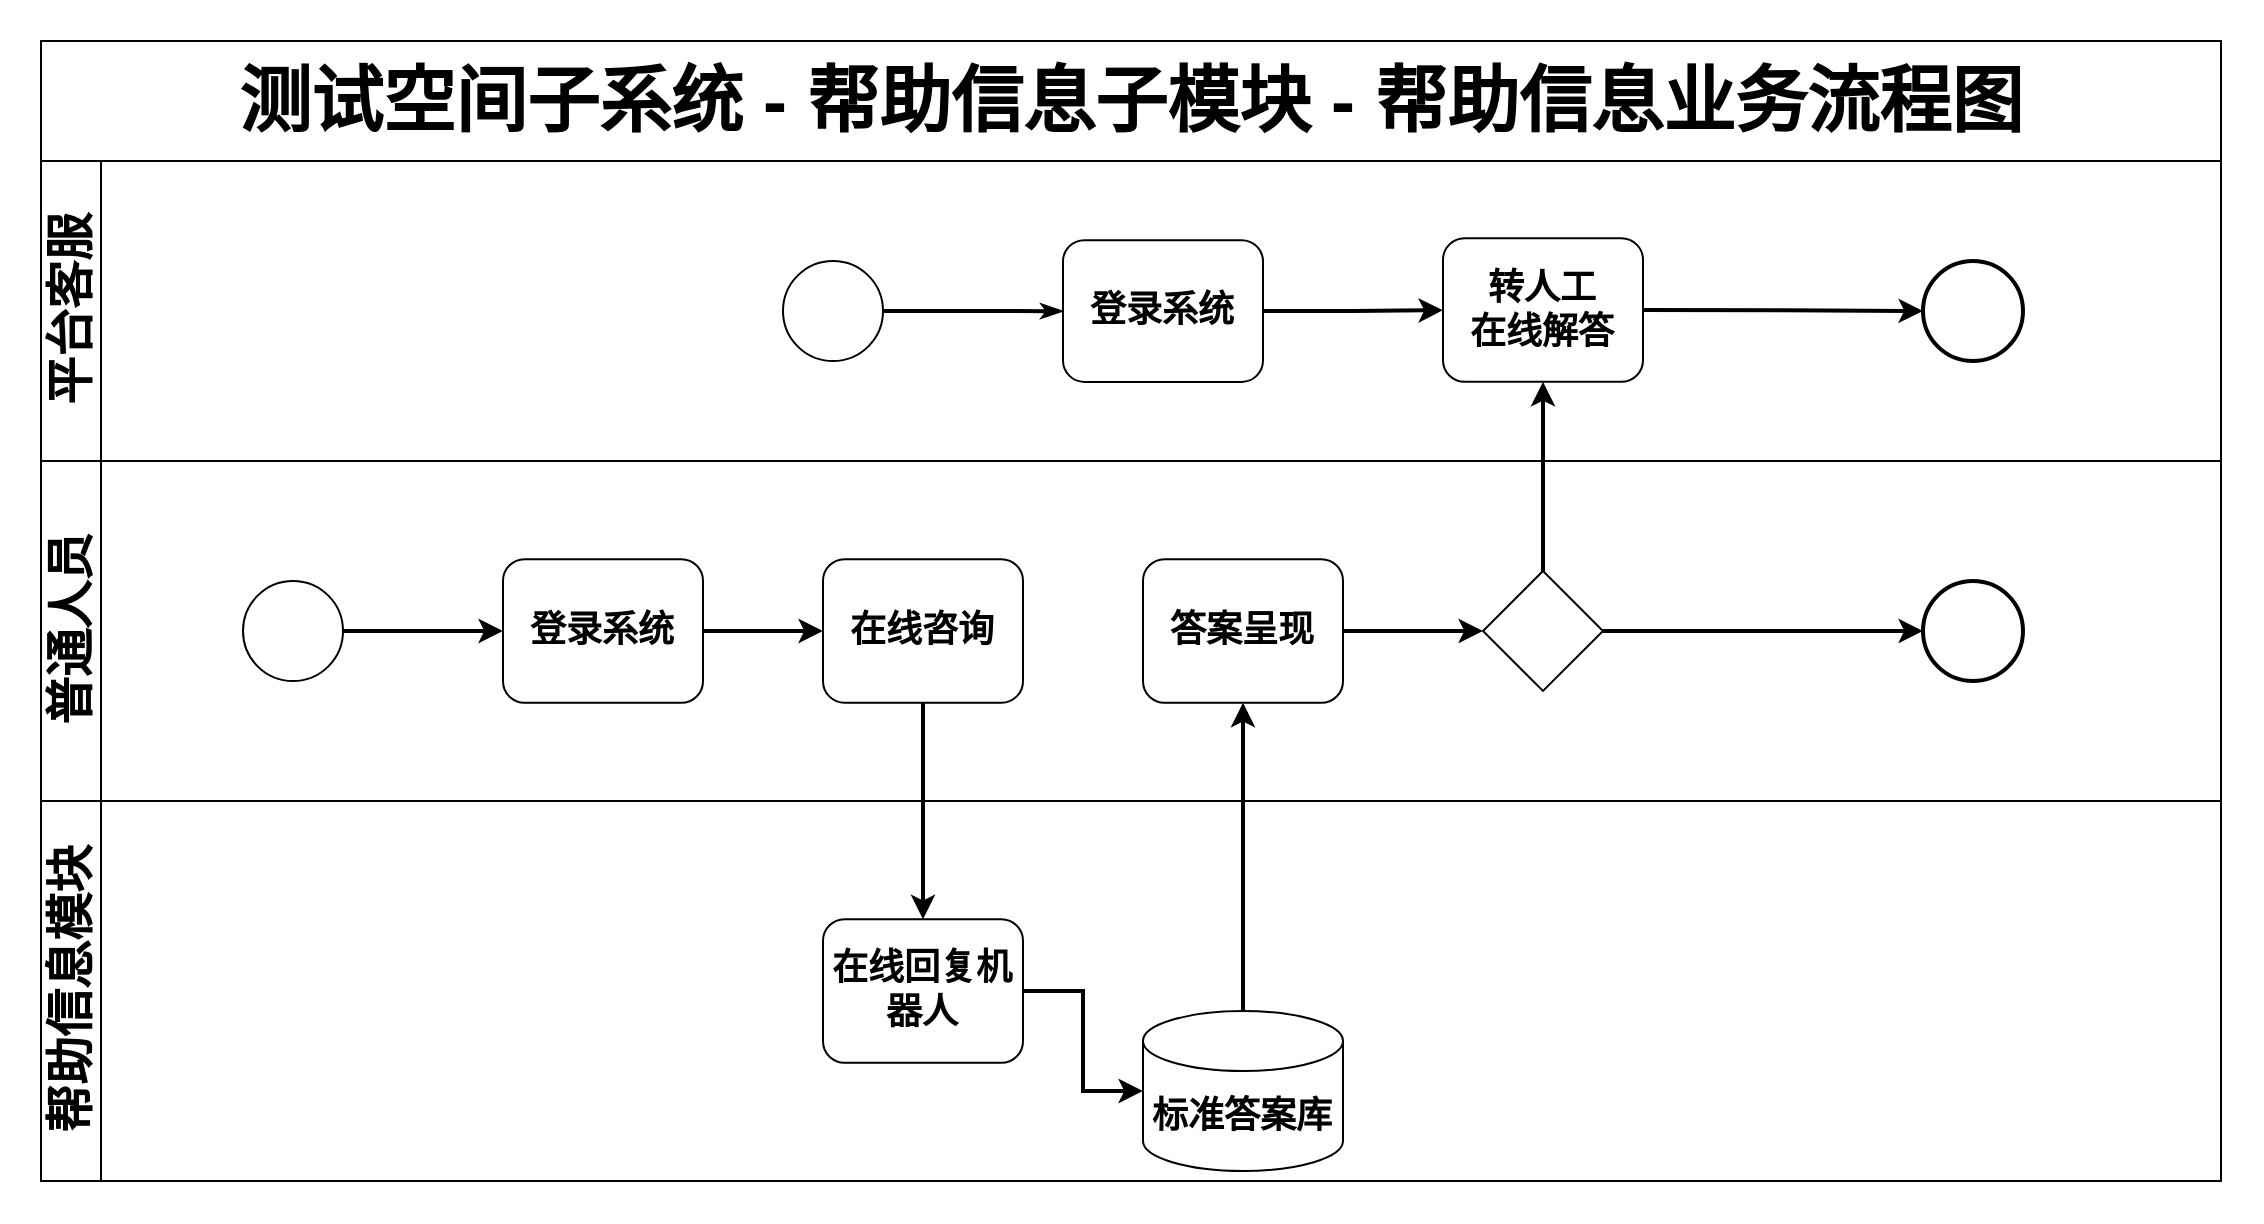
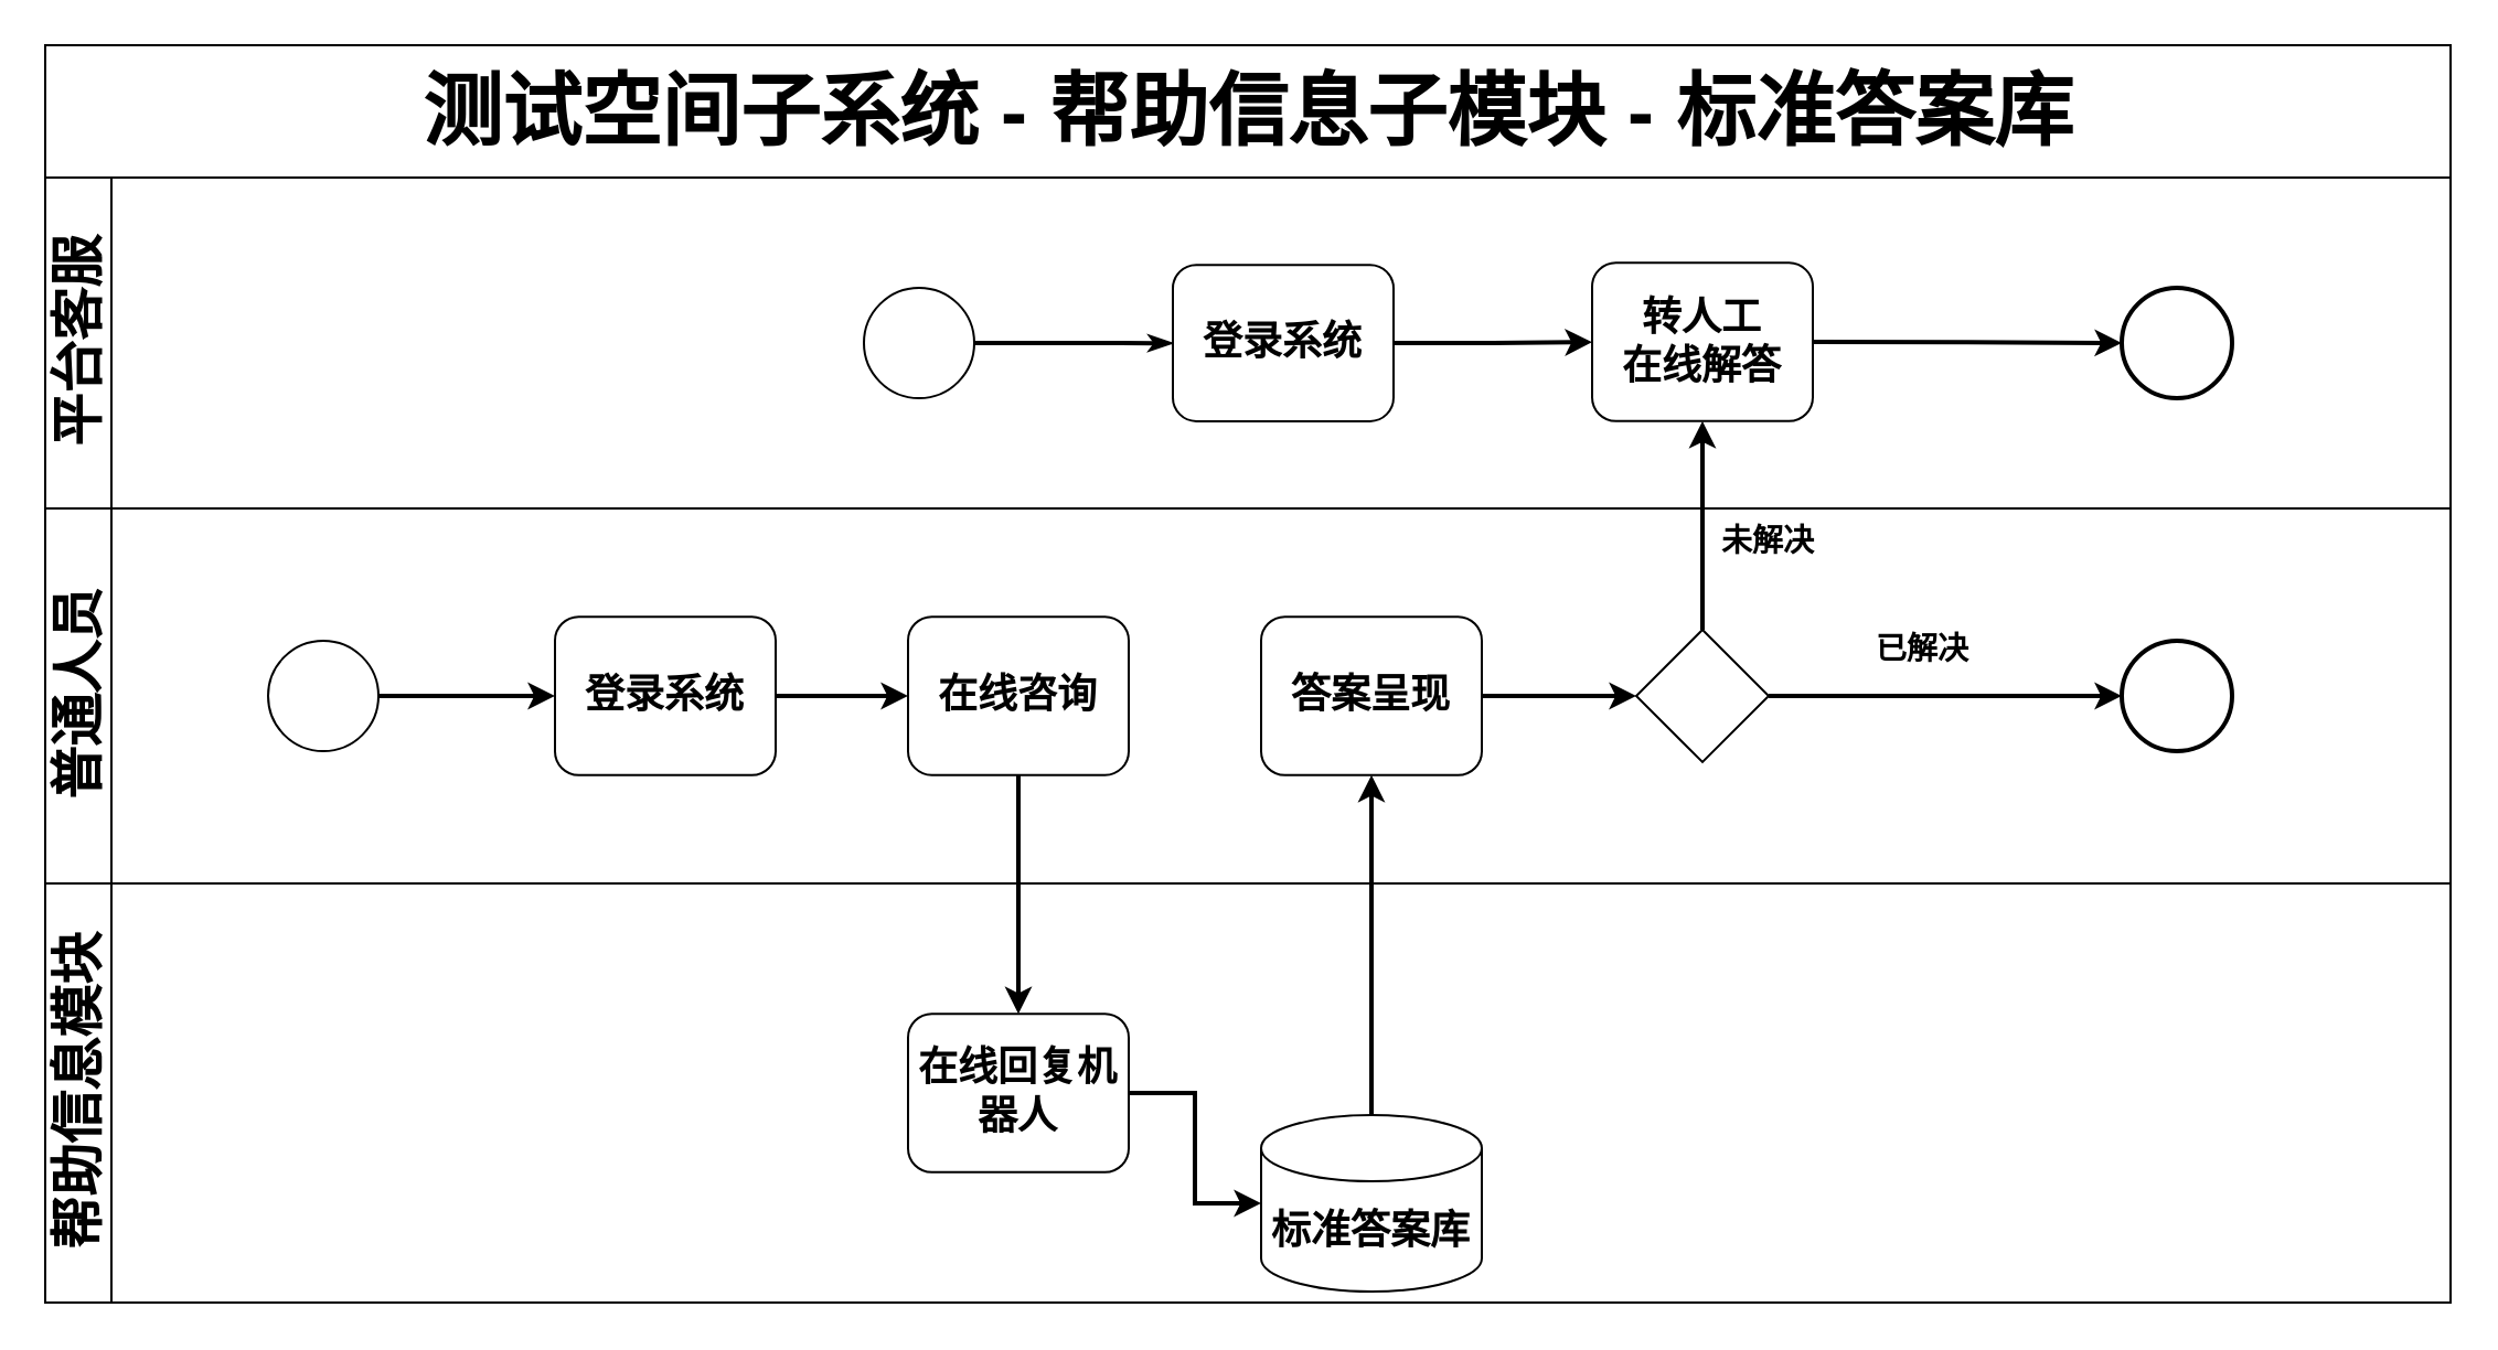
  <mxCell id="0" />
  <mxCell id="1" parent="0" />
- <mxCell id="2" value="&lt;span style=&quot;font-family: &amp;#34;helvetica&amp;#34;&quot;&gt;&lt;font style=&quot;font-size: 36px&quot;&gt;测试空间子系统 - 帮助信息子模块 - 帮助信息业务流程图&lt;/font&gt;&lt;/span&gt;" style="swimlane;html=1;childLayout=stackLayout;horizontal=1;startSize=60;horizontalStack=0;rounded=0;shadow=0;labelBackgroundColor=none;strokeWidth=1;fontFamily=Verdana;fontSize=8;align=center;" parent="1" vertex="1"><mxGeometry x="20" y="20" width="1090" height="570" as="geometry" /></mxCell>
+ <mxCell id="2" value="&lt;span style=&quot;font-family: &amp;#34;helvetica&amp;#34;&quot;&gt;&lt;font style=&quot;font-size: 36px&quot;&gt;测试空间子系统 - 帮助信息子模块 - 标准答案库&lt;/font&gt;&lt;/span&gt;" style="swimlane;html=1;childLayout=stackLayout;horizontal=1;startSize=60;horizontalStack=0;rounded=0;shadow=0;labelBackgroundColor=none;strokeWidth=1;fontFamily=Verdana;fontSize=8;align=center;" parent="1" vertex="1"><mxGeometry x="20" y="20" width="1090" height="570" as="geometry" /></mxCell>
  <mxCell id="3" value="&lt;font style=&quot;font-size: 24px&quot;&gt;平台客服&lt;/font&gt;" style="swimlane;html=1;startSize=30;horizontal=0;" parent="2" vertex="1"><mxGeometry y="60" width="1090" height="150" as="geometry"><mxRectangle y="20" width="680" height="20" as="alternateBounds" /></mxGeometry></mxCell>
  <mxCell id="4" style="edgeStyle=orthogonalEdgeStyle;rounded=0;html=1;labelBackgroundColor=none;startArrow=none;startFill=0;startSize=5;endArrow=classicThin;endFill=1;endSize=5;jettySize=auto;orthogonalLoop=1;strokeWidth=2;fontFamily=Verdana;fontSize=8" parent="3" source="5" target="7" edge="1"><mxGeometry relative="1" as="geometry" /></mxCell>
  <mxCell id="5" value="" style="ellipse;whiteSpace=wrap;html=1;rounded=0;shadow=0;labelBackgroundColor=none;strokeWidth=1;fontFamily=Verdana;fontSize=8;align=center;" parent="3" vertex="1"><mxGeometry x="371" y="50" width="50" height="50" as="geometry" /></mxCell>
  <mxCell id="6" style="edgeStyle=orthogonalEdgeStyle;rounded=0;orthogonalLoop=1;jettySize=auto;html=1;exitX=1;exitY=0.5;exitDx=0;exitDy=0;strokeWidth=2;" parent="3" source="7" target="10" edge="1"><mxGeometry relative="1" as="geometry" /></mxCell>
  <mxCell id="7" value="&lt;span style=&quot;font-size: 18px&quot;&gt;&lt;b&gt;登录系统&lt;br&gt;&lt;/b&gt;&lt;/span&gt;" style="rounded=1;whiteSpace=wrap;html=1;shadow=0;labelBackgroundColor=none;strokeWidth=1;fontFamily=Verdana;fontSize=8;align=center;" parent="3" vertex="1"><mxGeometry x="511" y="39.57" width="100" height="70.87" as="geometry" /></mxCell>
  <mxCell id="8" style="edgeStyle=orthogonalEdgeStyle;rounded=0;orthogonalLoop=1;jettySize=auto;html=1;entryX=0;entryY=0.5;entryDx=0;entryDy=0;strokeWidth=2;exitX=1;exitY=0.5;exitDx=0;exitDy=0;" parent="3" source="10" target="9" edge="1"><mxGeometry relative="1" as="geometry"><mxPoint x="820.4" y="75.1" as="sourcePoint" /></mxGeometry></mxCell>
  <mxCell id="9" value="" style="ellipse;whiteSpace=wrap;html=1;rounded=0;shadow=0;labelBackgroundColor=none;strokeWidth=2;fontFamily=Verdana;fontSize=8;align=center;" parent="3" vertex="1"><mxGeometry x="941" y="50" width="50" height="50" as="geometry" /></mxCell>
  <mxCell id="10" value="&lt;span style=&quot;font-size: 18px&quot;&gt;&lt;b&gt;转人工&lt;br&gt;在线解答&lt;br&gt;&lt;/b&gt;&lt;/span&gt;" style="rounded=1;whiteSpace=wrap;html=1;shadow=0;labelBackgroundColor=none;strokeWidth=1;fontFamily=Verdana;fontSize=8;align=center;" parent="3" vertex="1"><mxGeometry x="701" y="38.68" width="100" height="71.75" as="geometry" /></mxCell>
  <mxCell id="11" value="&lt;font style=&quot;font-size: 24px&quot;&gt;普通人员&lt;/font&gt;" style="swimlane;html=1;startSize=30;horizontal=0;" parent="2" vertex="1"><mxGeometry y="210" width="1090" height="170" as="geometry" /></mxCell>
  <mxCell id="12" style="edgeStyle=orthogonalEdgeStyle;rounded=0;orthogonalLoop=1;jettySize=auto;html=1;exitX=1;exitY=0.5;exitDx=0;exitDy=0;entryX=0;entryY=0.5;entryDx=0;entryDy=0;strokeWidth=2;" parent="11" source="13" target="15" edge="1"><mxGeometry relative="1" as="geometry" /></mxCell>
  <mxCell id="13" value="" style="ellipse;whiteSpace=wrap;html=1;rounded=0;shadow=0;labelBackgroundColor=none;strokeWidth=1;fontFamily=Verdana;fontSize=8;align=center;" parent="11" vertex="1"><mxGeometry x="101" y="59.99" width="50" height="50" as="geometry" /></mxCell>
  <mxCell id="14" style="edgeStyle=orthogonalEdgeStyle;rounded=0;orthogonalLoop=1;jettySize=auto;html=1;exitX=1;exitY=0.5;exitDx=0;exitDy=0;entryX=0;entryY=0.5;entryDx=0;entryDy=0;strokeWidth=2;" parent="11" source="15" target="17" edge="1"><mxGeometry relative="1" as="geometry" /></mxCell>
  <mxCell id="15" value="&lt;span style=&quot;font-size: 18px&quot;&gt;&lt;b&gt;登录系统&lt;br&gt;&lt;/b&gt;&lt;/span&gt;" style="rounded=1;whiteSpace=wrap;html=1;shadow=0;labelBackgroundColor=none;strokeWidth=1;fontFamily=Verdana;fontSize=8;align=center;" parent="11" vertex="1"><mxGeometry x="231" y="49.12" width="100" height="71.75" as="geometry" /></mxCell>
  <mxCell id="16" value="" style="ellipse;whiteSpace=wrap;html=1;rounded=0;shadow=0;labelBackgroundColor=none;strokeWidth=2;fontFamily=Verdana;fontSize=8;align=center;" parent="11" vertex="1"><mxGeometry x="941" y="60.0" width="50" height="50" as="geometry" /></mxCell>
  <mxCell id="17" value="&lt;span style=&quot;font-size: 18px&quot;&gt;&lt;b&gt;在线咨询&lt;br&gt;&lt;/b&gt;&lt;/span&gt;" style="rounded=1;whiteSpace=wrap;html=1;shadow=0;labelBackgroundColor=none;strokeWidth=1;fontFamily=Verdana;fontSize=8;align=center;" parent="11" vertex="1"><mxGeometry x="391" y="49.11" width="100" height="71.75" as="geometry" /></mxCell>
  <mxCell id="18" style="edgeStyle=orthogonalEdgeStyle;rounded=0;orthogonalLoop=1;jettySize=auto;html=1;exitX=1;exitY=0.5;exitDx=0;exitDy=0;entryX=0;entryY=0.5;entryDx=0;entryDy=0;entryPerimeter=0;strokeWidth=2;" edge="1" parent="11" source="19" target="21"><mxGeometry relative="1" as="geometry" /></mxCell>
  <mxCell id="19" value="&lt;span style=&quot;font-size: 18px&quot;&gt;&lt;b&gt;答案呈现&lt;br&gt;&lt;/b&gt;&lt;/span&gt;" style="rounded=1;whiteSpace=wrap;html=1;shadow=0;labelBackgroundColor=none;strokeWidth=1;fontFamily=Verdana;fontSize=8;align=center;" vertex="1" parent="11"><mxGeometry x="551" y="49.12" width="100" height="71.75" as="geometry" /></mxCell>
  <mxCell id="20" style="edgeStyle=orthogonalEdgeStyle;rounded=0;orthogonalLoop=1;jettySize=auto;html=1;exitX=1;exitY=0.5;exitDx=0;exitDy=0;exitPerimeter=0;entryX=0;entryY=0.5;entryDx=0;entryDy=0;strokeWidth=2;" edge="1" parent="11" source="21" target="16"><mxGeometry relative="1" as="geometry" /></mxCell>
  <mxCell id="21" value="" style="strokeWidth=1;html=1;shape=mxgraph.flowchart.decision;whiteSpace=wrap;rounded=1;shadow=0;labelBackgroundColor=none;fontFamily=Verdana;fontSize=8;align=center;fontStyle=0" vertex="1" parent="11"><mxGeometry x="721" y="54.99" width="59.99" height="59.99" as="geometry" /></mxCell>
+ <mxCell id="22" value="已解决" style="text;html=1;strokeColor=none;fillColor=none;align=center;verticalAlign=middle;whiteSpace=wrap;rounded=0;fontSize=14;fontStyle=1" vertex="1" parent="11"><mxGeometry x="821" y="49" width="60" height="30" as="geometry" /></mxCell>
+ <mxCell id="23" value="未解决" style="text;html=1;strokeColor=none;fillColor=none;align=center;verticalAlign=middle;whiteSpace=wrap;rounded=0;fontSize=14;fontStyle=1" vertex="1" parent="11"><mxGeometry x="751" width="60" height="30" as="geometry" /></mxCell>
  <mxCell id="24" value="&lt;font style=&quot;font-size: 24px&quot;&gt;帮助信息模块&lt;/font&gt;" style="swimlane;html=1;startSize=30;horizontal=0;" parent="2" vertex="1"><mxGeometry y="380" width="1090" height="190" as="geometry" /></mxCell>
  <mxCell id="25" value="&lt;span style=&quot;font-size: 18px&quot;&gt;&lt;b&gt;标准答案库&lt;/b&gt;&lt;/span&gt;" style="shape=cylinder3;whiteSpace=wrap;html=1;boundedLbl=1;backgroundOutline=1;size=15;" parent="24" vertex="1"><mxGeometry x="551" y="105.01" width="100" height="80" as="geometry" /></mxCell>
  <mxCell id="26" style="edgeStyle=orthogonalEdgeStyle;rounded=0;orthogonalLoop=1;jettySize=auto;html=1;exitX=1;exitY=0.5;exitDx=0;exitDy=0;entryX=0;entryY=0.5;entryDx=0;entryDy=0;entryPerimeter=0;strokeWidth=2;" edge="1" parent="24" source="27" target="25"><mxGeometry relative="1" as="geometry" /></mxCell>
  <mxCell id="27" value="&lt;span style=&quot;font-size: 18px&quot;&gt;&lt;b&gt;在线回复机器人&lt;br&gt;&lt;/b&gt;&lt;/span&gt;" style="rounded=1;whiteSpace=wrap;html=1;shadow=0;labelBackgroundColor=none;strokeWidth=1;fontFamily=Verdana;fontSize=8;align=center;" vertex="1" parent="24"><mxGeometry x="391" y="59.13" width="100" height="71.75" as="geometry" /></mxCell>
  <mxCell id="28" style="edgeStyle=orthogonalEdgeStyle;rounded=0;orthogonalLoop=1;jettySize=auto;html=1;exitX=0.5;exitY=1;exitDx=0;exitDy=0;entryX=0.5;entryY=0;entryDx=0;entryDy=0;strokeWidth=2;" edge="1" parent="2" source="17" target="27"><mxGeometry relative="1" as="geometry" /></mxCell>
  <mxCell id="29" style="edgeStyle=orthogonalEdgeStyle;rounded=0;orthogonalLoop=1;jettySize=auto;html=1;exitX=0.5;exitY=0;exitDx=0;exitDy=0;exitPerimeter=0;entryX=0.5;entryY=1;entryDx=0;entryDy=0;strokeWidth=2;" edge="1" parent="2" source="25" target="19"><mxGeometry relative="1" as="geometry" /></mxCell>
  <mxCell id="30" style="edgeStyle=orthogonalEdgeStyle;rounded=0;orthogonalLoop=1;jettySize=auto;html=1;exitX=0.5;exitY=0;exitDx=0;exitDy=0;exitPerimeter=0;entryX=0.5;entryY=1;entryDx=0;entryDy=0;fontSize=14;strokeWidth=2;" edge="1" parent="2" source="21" target="10"><mxGeometry relative="1" as="geometry" /></mxCell>
